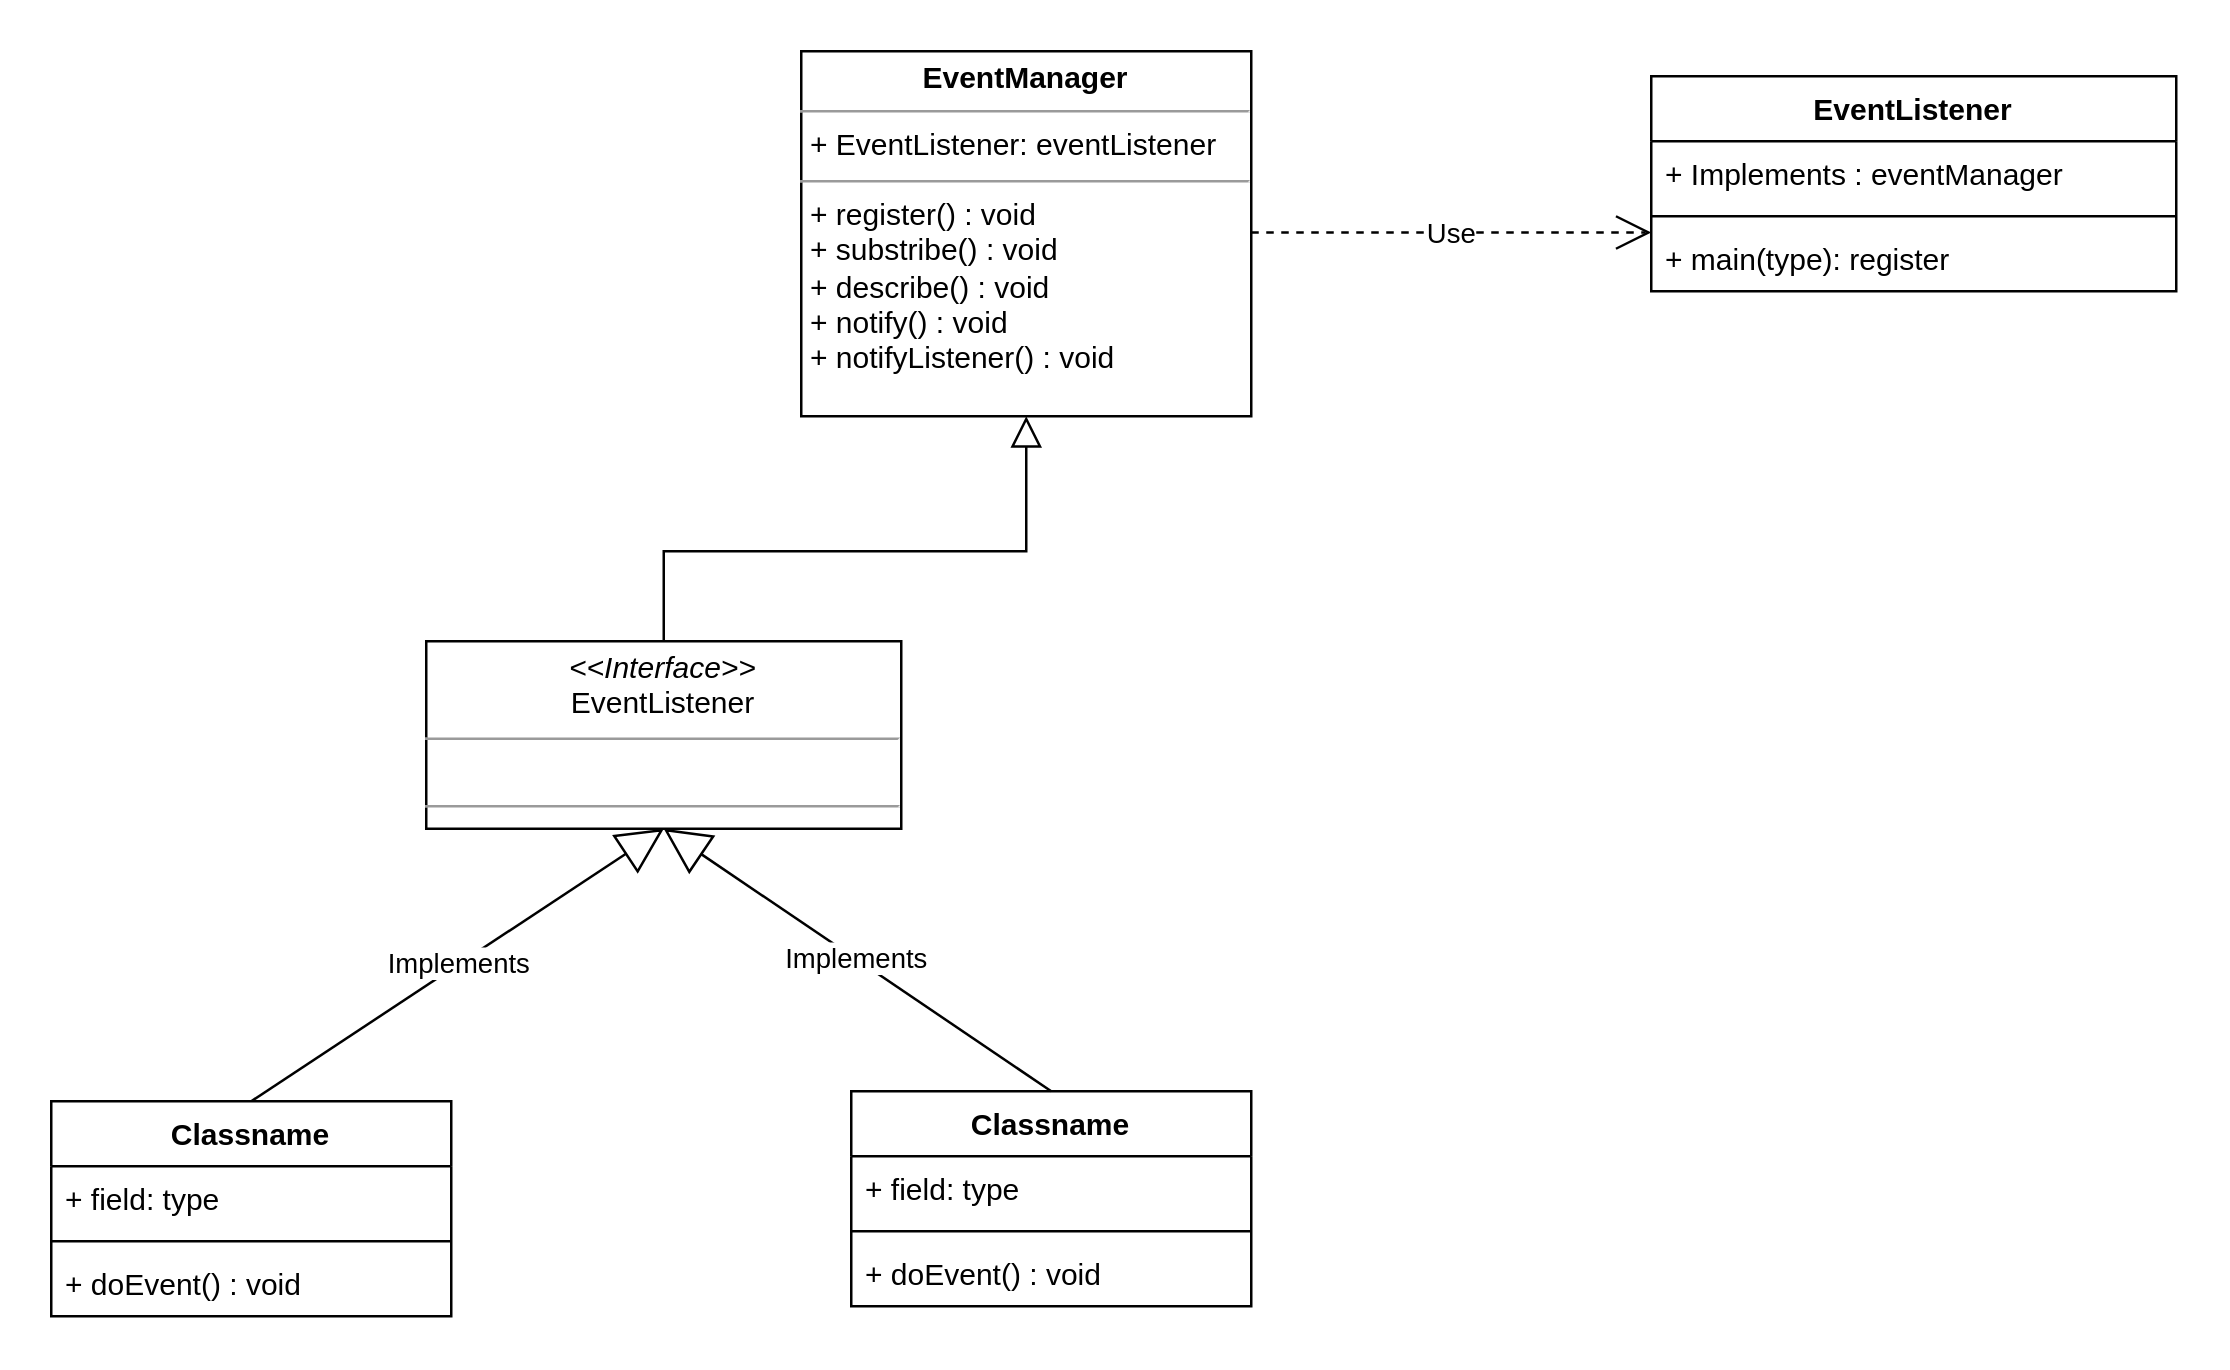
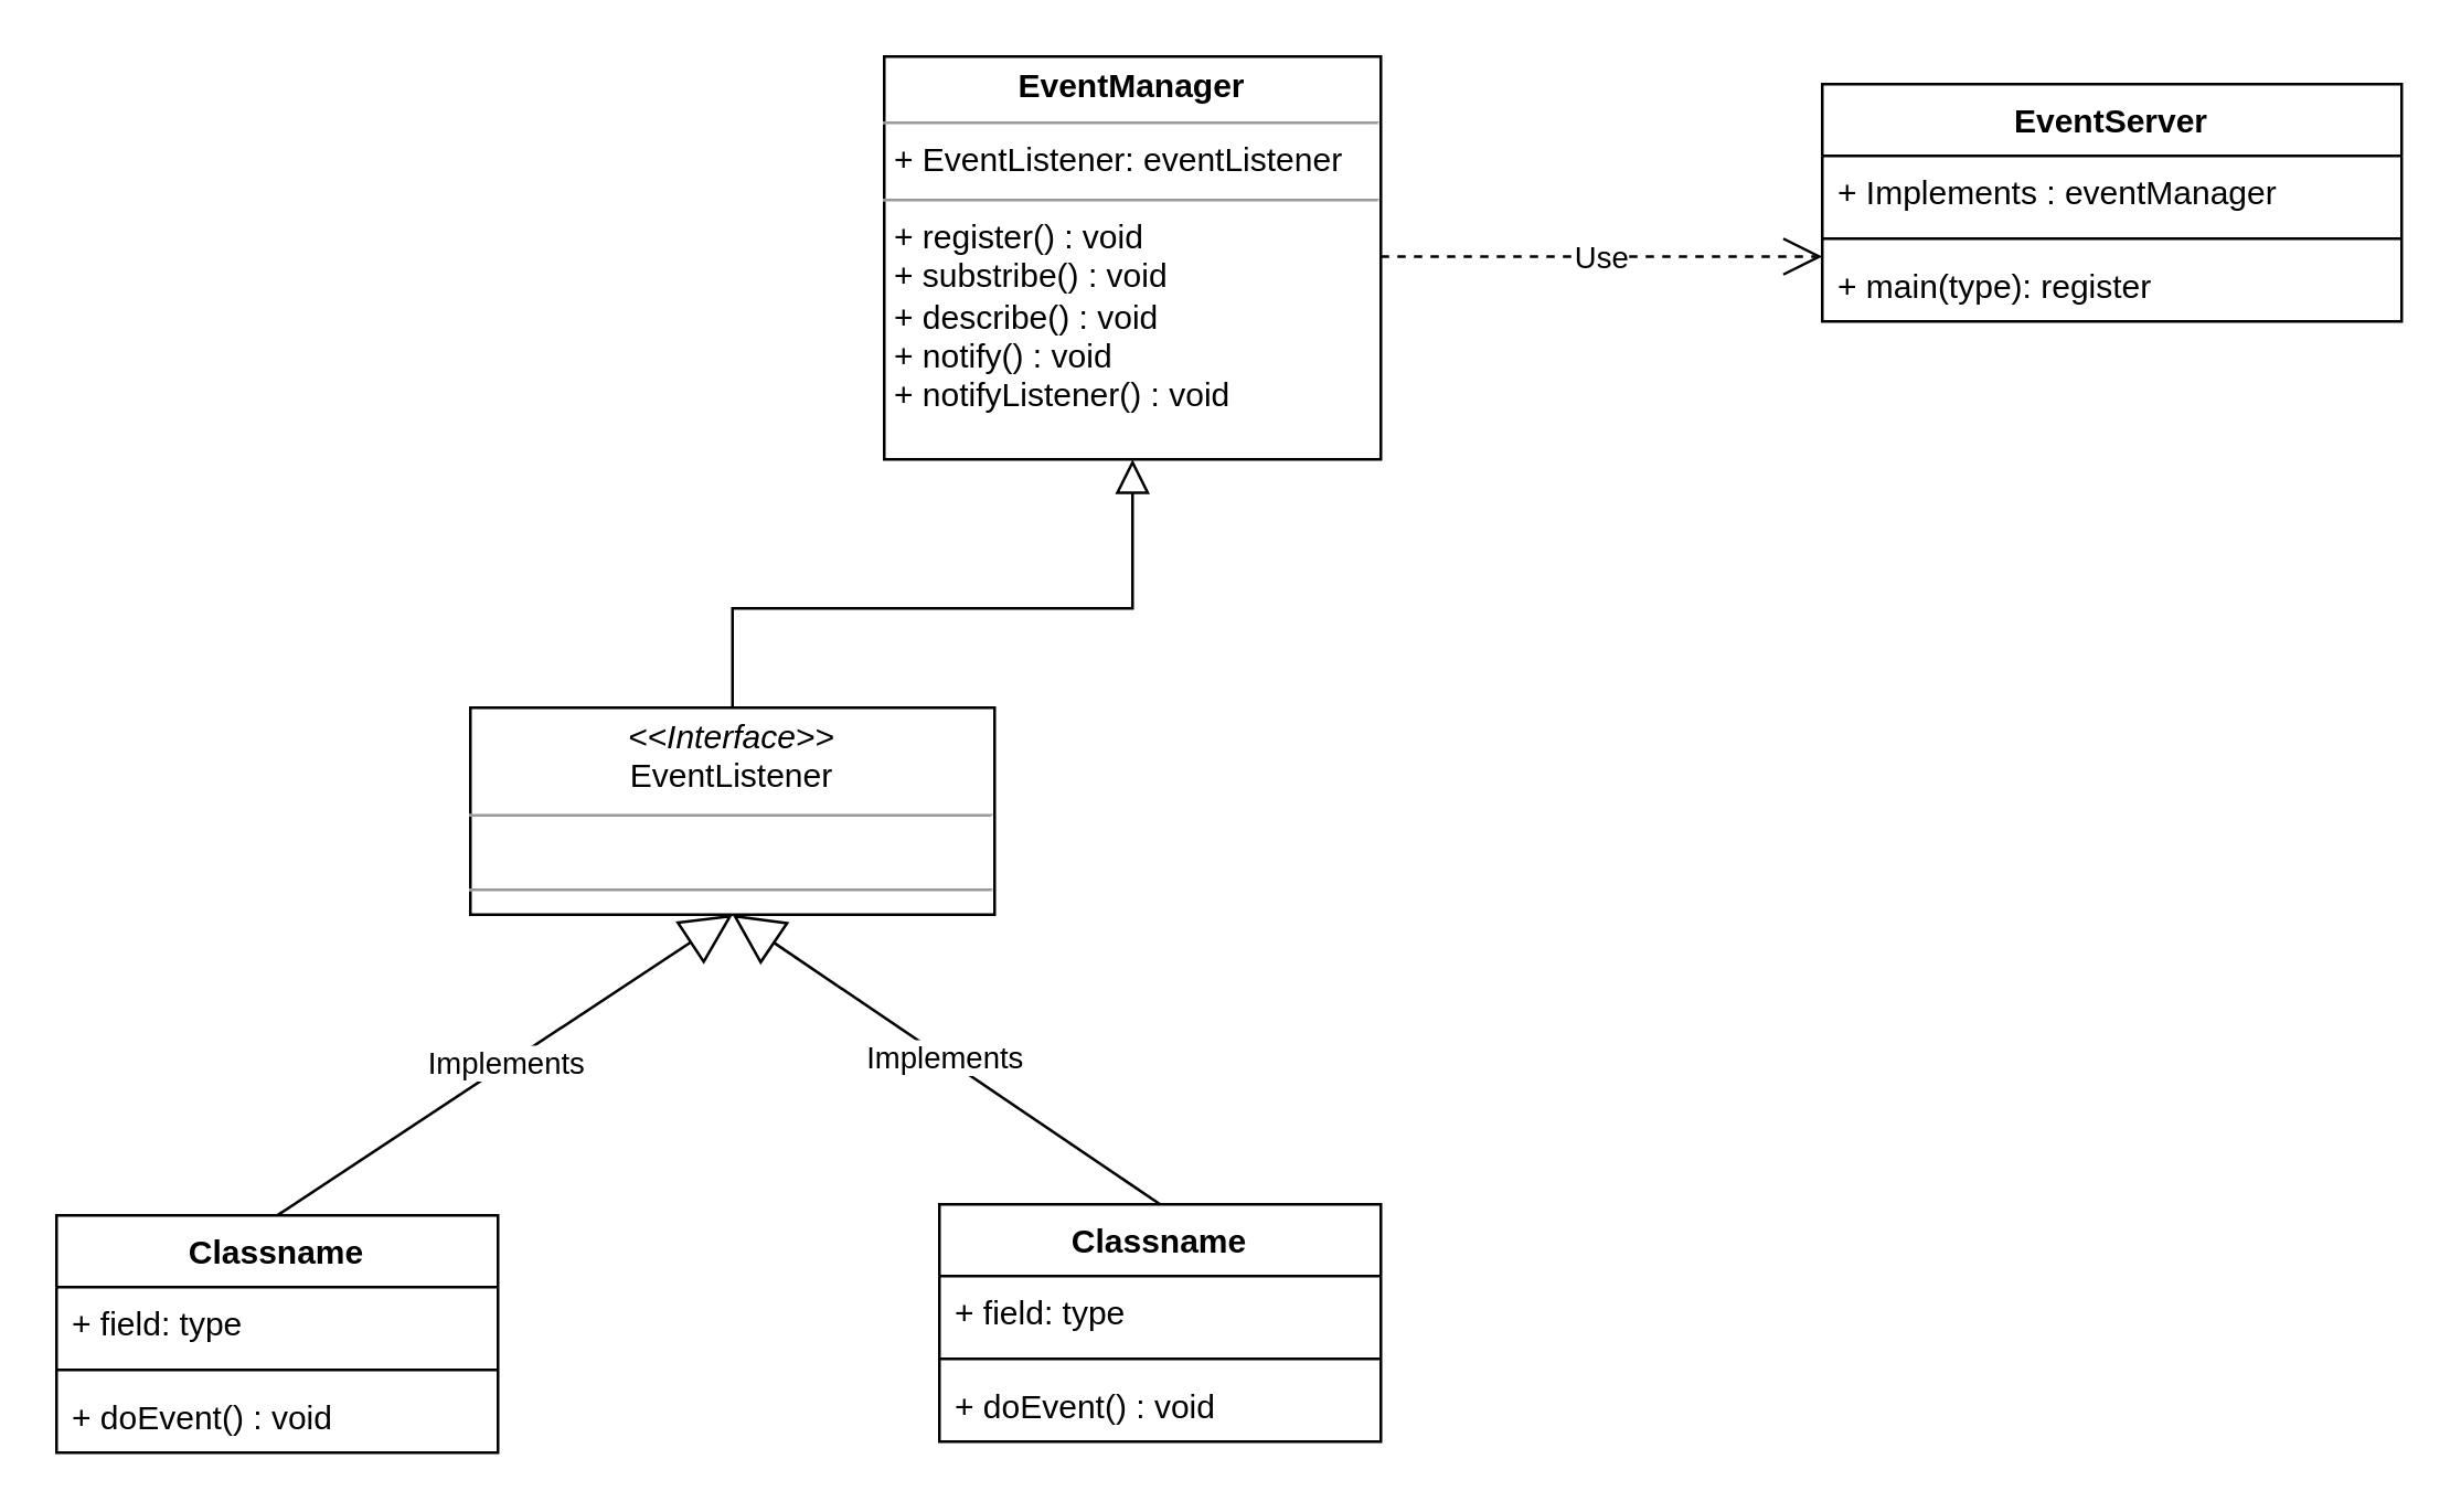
  <mxCell id="0" />
  <mxCell id="1" parent="0" />
  <mxCell id="2" value="" style="endArrow=block;endSize=10;endFill=0;shadow=0;strokeWidth=1;rounded=0;edgeStyle=elbowEdgeStyle;elbow=vertical;exitX=0.5;exitY=0;exitDx=0;exitDy=0;entryX=0.5;entryY=1;entryDx=0;entryDy=0;" parent="1" source="3" target="4" edge="1"><mxGeometry width="160" relative="1" as="geometry"><mxPoint x="320" y="123" as="sourcePoint" /><mxPoint x="320" y="123" as="targetPoint" /><Array as="points"><mxPoint x="410" y="220" /><mxPoint x="200" y="210" /><mxPoint x="190" y="170" /><mxPoint x="380" y="260" /></Array></mxGeometry></mxCell>
  <mxCell id="3" value="&lt;p style=&quot;margin:0px;margin-top:4px;text-align:center;&quot;&gt;&lt;i&gt;&amp;lt;&amp;lt;Interface&amp;gt;&amp;gt;&lt;/i&gt;&lt;br&gt;EventListener&lt;br&gt;&lt;/p&gt;&lt;hr size=&quot;1&quot;&gt;&lt;p style=&quot;margin:0px;margin-left:4px;&quot;&gt;&lt;br&gt;&lt;/p&gt;&lt;hr size=&quot;1&quot;&gt;&lt;p style=&quot;margin:0px;margin-left:4px;&quot;&gt;&lt;/p&gt;&amp;nbsp;+&amp;nbsp;&lt;span style=&quot;text-decoration-line: underline;&quot;&gt;doEvent() : void&lt;br&gt;&lt;/span&gt;" style="verticalAlign=top;align=left;overflow=fill;fontSize=12;fontFamily=Helvetica;html=1;labelBackgroundColor=none;" vertex="1" parent="1"><mxGeometry x="170" y="256" width="190" height="75" as="geometry" /></mxCell>
  <mxCell id="4" value="&lt;p style=&quot;margin:0px;margin-top:4px;text-align:center;&quot;&gt;&lt;b&gt;EventManager&lt;/b&gt;&lt;/p&gt;&lt;hr size=&quot;1&quot;&gt;&lt;p style=&quot;margin:0px;margin-left:4px;&quot;&gt;+&amp;nbsp;&lt;span style=&quot;text-align: center;&quot;&gt;EventListener&lt;/span&gt;: eventListener&lt;/p&gt;&lt;hr size=&quot;1&quot;&gt;&lt;p style=&quot;margin:0px;margin-left:4px;&quot;&gt;+ register() : void&amp;nbsp;&lt;/p&gt;&lt;p style=&quot;margin:0px;margin-left:4px;&quot;&gt;+ substribe() : void&lt;/p&gt;&lt;p style=&quot;margin:0px;margin-left:4px;&quot;&gt;+ describe() : void&lt;/p&gt;&lt;p style=&quot;margin:0px;margin-left:4px;&quot;&gt;+ notify() : void&lt;/p&gt;&lt;p style=&quot;margin:0px;margin-left:4px;&quot;&gt;+ notifyListener() : void&lt;/p&gt;" style="verticalAlign=top;align=left;overflow=fill;fontSize=12;fontFamily=Helvetica;html=1;labelBackgroundColor=none;" vertex="1" parent="1"><mxGeometry x="320" y="20" width="180" height="146" as="geometry" /></mxCell>
  <mxCell id="5" value="Implements" style="endArrow=block;endSize=16;endFill=0;html=1;rounded=0;entryX=0.5;entryY=1;entryDx=0;entryDy=0;exitX=0.5;exitY=0;exitDx=0;exitDy=0;" edge="1" parent="1" source="6" target="3"><mxGeometry width="160" relative="1" as="geometry"><mxPoint x="265" y="430" as="sourcePoint" /><mxPoint x="240" y="420" as="targetPoint" /></mxGeometry></mxCell>
  <mxCell id="6" value="Classname" style="swimlane;fontStyle=1;align=center;verticalAlign=top;childLayout=stackLayout;horizontal=1;startSize=26;horizontalStack=0;resizeParent=1;resizeParentMax=0;resizeLast=0;collapsible=1;marginBottom=0;labelBackgroundColor=none;" vertex="1" parent="1"><mxGeometry x="20" y="440" width="160" height="86" as="geometry" /></mxCell>
  <mxCell id="7" value="+ field: type" style="text;strokeColor=none;fillColor=none;align=left;verticalAlign=top;spacingLeft=4;spacingRight=4;overflow=hidden;rotatable=0;points=[[0,0.5],[1,0.5]];portConstraint=eastwest;labelBackgroundColor=none;" vertex="1" parent="6"><mxGeometry y="26" width="160" height="26" as="geometry" /></mxCell>
  <mxCell id="8" value="" style="line;strokeWidth=1;fillColor=none;align=left;verticalAlign=middle;spacingTop=-1;spacingLeft=3;spacingRight=3;rotatable=0;labelPosition=right;points=[];portConstraint=eastwest;strokeColor=inherit;labelBackgroundColor=none;" vertex="1" parent="6"><mxGeometry y="52" width="160" height="8" as="geometry" /></mxCell>
  <mxCell id="9" value="+ doEvent() : void" style="text;strokeColor=none;fillColor=none;align=left;verticalAlign=top;spacingLeft=4;spacingRight=4;overflow=hidden;rotatable=0;points=[[0,0.5],[1,0.5]];portConstraint=eastwest;labelBackgroundColor=none;" vertex="1" parent="6"><mxGeometry y="60" width="160" height="26" as="geometry" /></mxCell>
  <mxCell id="10" value="Classname" style="swimlane;fontStyle=1;align=center;verticalAlign=top;childLayout=stackLayout;horizontal=1;startSize=26;horizontalStack=0;resizeParent=1;resizeParentMax=0;resizeLast=0;collapsible=1;marginBottom=0;labelBackgroundColor=none;" vertex="1" parent="1"><mxGeometry x="340" y="436" width="160" height="86" as="geometry" /></mxCell>
  <mxCell id="11" value="Implements" style="endArrow=block;endSize=16;endFill=0;html=1;rounded=0;entryX=0.5;entryY=1;entryDx=0;entryDy=0;" edge="1" parent="10" target="3"><mxGeometry width="160" relative="1" as="geometry"><mxPoint x="80" as="sourcePoint" /><mxPoint x="-80" y="-80" as="targetPoint" /></mxGeometry></mxCell>
  <mxCell id="12" value="+ field: type" style="text;strokeColor=none;fillColor=none;align=left;verticalAlign=top;spacingLeft=4;spacingRight=4;overflow=hidden;rotatable=0;points=[[0,0.5],[1,0.5]];portConstraint=eastwest;labelBackgroundColor=none;" vertex="1" parent="10"><mxGeometry y="26" width="160" height="26" as="geometry" /></mxCell>
  <mxCell id="13" value="" style="line;strokeWidth=1;fillColor=none;align=left;verticalAlign=middle;spacingTop=-1;spacingLeft=3;spacingRight=3;rotatable=0;labelPosition=right;points=[];portConstraint=eastwest;strokeColor=inherit;labelBackgroundColor=none;" vertex="1" parent="10"><mxGeometry y="52" width="160" height="8" as="geometry" /></mxCell>
  <mxCell id="14" value="+ doEvent() : void" style="text;strokeColor=none;fillColor=none;align=left;verticalAlign=top;spacingLeft=4;spacingRight=4;overflow=hidden;rotatable=0;points=[[0,0.5],[1,0.5]];portConstraint=eastwest;labelBackgroundColor=none;" vertex="1" parent="10"><mxGeometry y="60" width="160" height="26" as="geometry" /></mxCell>
  <mxCell id="15" value="Use" style="endArrow=open;endSize=12;dashed=1;html=1;rounded=0;" edge="1" parent="1"><mxGeometry width="160" relative="1" as="geometry"><mxPoint x="500" y="92.5" as="sourcePoint" /><mxPoint x="660" y="92.5" as="targetPoint" /></mxGeometry></mxCell>
- <mxCell id="16" value="EventListener" style="swimlane;fontStyle=1;align=center;verticalAlign=top;childLayout=stackLayout;horizontal=1;startSize=26;horizontalStack=0;resizeParent=1;resizeParentMax=0;resizeLast=0;collapsible=1;marginBottom=0;labelBackgroundColor=none;" vertex="1" parent="1"><mxGeometry x="660" y="30" width="210" height="86" as="geometry" /></mxCell>
+ <mxCell id="16" value="EventServer" style="swimlane;fontStyle=1;align=center;verticalAlign=top;childLayout=stackLayout;horizontal=1;startSize=26;horizontalStack=0;resizeParent=1;resizeParentMax=0;resizeLast=0;collapsible=1;marginBottom=0;labelBackgroundColor=none;" vertex="1" parent="1"><mxGeometry x="660" y="30" width="210" height="86" as="geometry" /></mxCell>
  <mxCell id="17" value="+ Implements : eventManager" style="text;strokeColor=none;fillColor=none;align=left;verticalAlign=top;spacingLeft=4;spacingRight=4;overflow=hidden;rotatable=0;points=[[0,0.5],[1,0.5]];portConstraint=eastwest;labelBackgroundColor=none;" vertex="1" parent="16"><mxGeometry y="26" width="210" height="26" as="geometry" /></mxCell>
  <mxCell id="18" value="" style="line;strokeWidth=1;fillColor=none;align=left;verticalAlign=middle;spacingTop=-1;spacingLeft=3;spacingRight=3;rotatable=0;labelPosition=right;points=[];portConstraint=eastwest;strokeColor=inherit;labelBackgroundColor=none;" vertex="1" parent="16"><mxGeometry y="52" width="210" height="8" as="geometry" /></mxCell>
  <mxCell id="19" value="+ main(type): register" style="text;strokeColor=none;fillColor=none;align=left;verticalAlign=top;spacingLeft=4;spacingRight=4;overflow=hidden;rotatable=0;points=[[0,0.5],[1,0.5]];portConstraint=eastwest;labelBackgroundColor=none;" vertex="1" parent="16"><mxGeometry y="60" width="210" height="26" as="geometry" /></mxCell>
